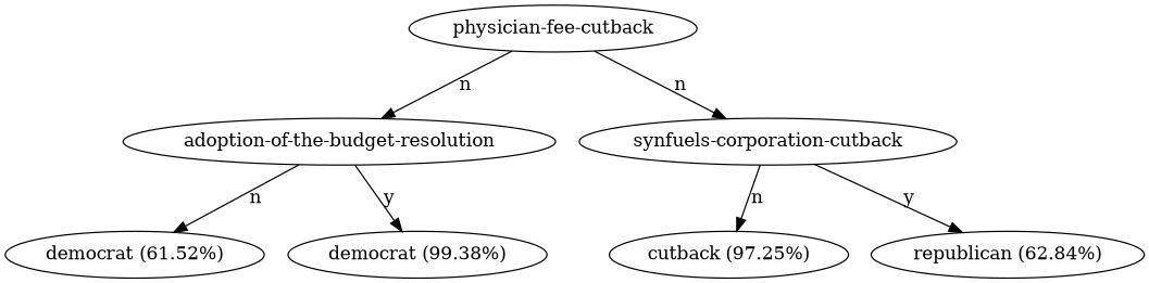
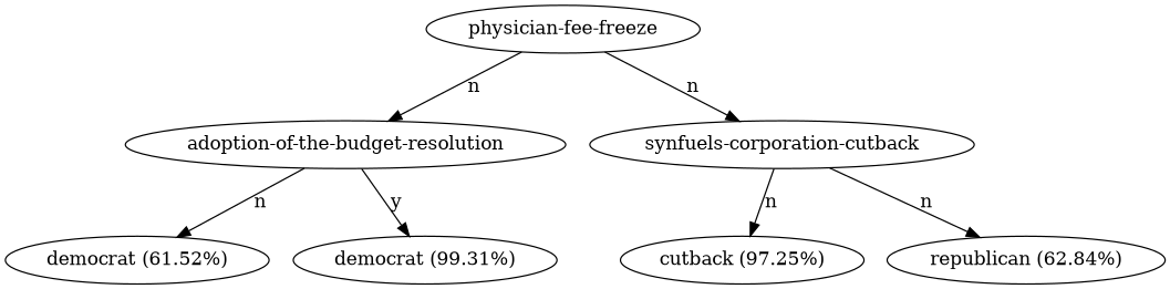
  digraph {
    node [shape=oval]
-   n1 [label="physician-fee-cutback"]
+   n1 [label="physician-fee-freeze"]
    n2 [label="adoption-of-the-budget-resolution"]
    n3 [label="synfuels-corporation-cutback"]
    n4 [label="democrat (61.52%)"]
-   n5 [label="democrat (99.38%)"]
+   n5 [label="democrat (99.31%)"]
    n6 [label="cutback (97.25%)"]
    n7 [label="republican (62.84%)"]
    n1 -> n2 [label=n]
    n1 -> n3 [label=n]
    n2 -> n4 [label=n]
    n2 -> n5 [label=y]
    n3 -> n6 [label=n]
-   n3 -> n7 [label=y]
+   n3 -> n7 [label=n]
  }
